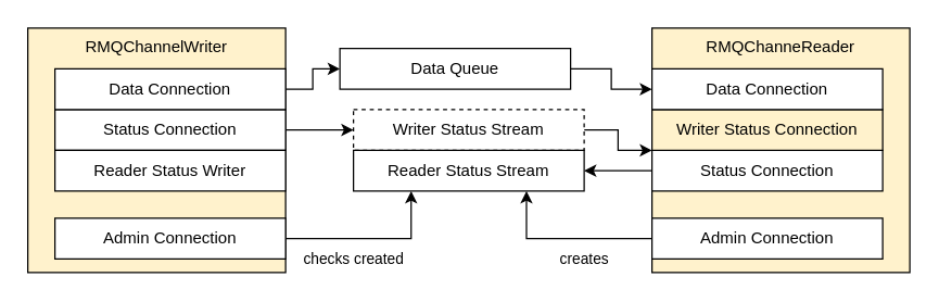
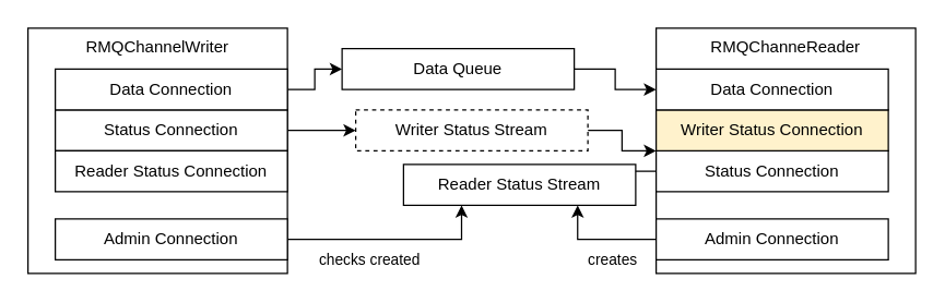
  <mxCell id="0" />
  <mxCell id="1" parent="0" />
- <mxCell id="2" value="RMQChannelWriter" style="rounded=0;whiteSpace=wrap;html=1;verticalAlign=top;fillColor=#fff2cc;" parent="1" vertex="1"><mxGeometry x="20" y="20" width="190" height="180" as="geometry" /></mxCell>
+ <mxCell id="2" value="RMQChannelWriter" style="rounded=0;whiteSpace=wrap;html=1;verticalAlign=top;" parent="1" vertex="1"><mxGeometry x="20" y="20" width="190" height="180" as="geometry" /></mxCell>
  <mxCell id="3" style="edgeStyle=orthogonalEdgeStyle;rounded=0;orthogonalLoop=1;jettySize=auto;html=1;entryX=0;entryY=0.5;entryDx=0;entryDy=0;" parent="1" source="4" target="16" edge="1"><mxGeometry relative="1" as="geometry" /></mxCell>
  <mxCell id="4" value="Status Connection" style="rounded=0;whiteSpace=wrap;html=1;verticalAlign=middle;align=center;" parent="1" vertex="1"><mxGeometry x="40" y="80" width="170" height="30" as="geometry" /></mxCell>
- <mxCell id="5" value="Reader Status Writer" style="rounded=0;whiteSpace=wrap;html=1;verticalAlign=middle;align=center;" parent="1" vertex="1"><mxGeometry x="40" y="110" width="170" height="30" as="geometry" /></mxCell>
+ <mxCell id="5" value="Reader Status Connection" style="rounded=0;whiteSpace=wrap;html=1;verticalAlign=middle;align=center;" parent="1" vertex="1"><mxGeometry x="40" y="110" width="170" height="30" as="geometry" /></mxCell>
  <mxCell id="6" style="edgeStyle=orthogonalEdgeStyle;rounded=0;orthogonalLoop=1;jettySize=auto;html=1;entryX=0;entryY=0.5;entryDx=0;entryDy=0;" parent="1" source="7" target="14" edge="1"><mxGeometry relative="1" as="geometry" /></mxCell>
  <mxCell id="7" value="Data Connection" style="rounded=0;whiteSpace=wrap;html=1;verticalAlign=middle;align=center;" parent="1" vertex="1"><mxGeometry x="40" y="50" width="170" height="30" as="geometry" /></mxCell>
- <mxCell id="8" value="RMQChanneReader" style="rounded=0;whiteSpace=wrap;html=1;verticalAlign=top;fillColor=#fff2cc;" parent="1" vertex="1"><mxGeometry x="480" y="20" width="190" height="180" as="geometry" /></mxCell>
+ <mxCell id="8" value="RMQChanneReader" style="rounded=0;whiteSpace=wrap;html=1;verticalAlign=top;" parent="1" vertex="1"><mxGeometry x="480" y="20" width="190" height="180" as="geometry" /></mxCell>
  <mxCell id="9" style="edgeStyle=orthogonalEdgeStyle;rounded=0;orthogonalLoop=1;jettySize=auto;html=1;" parent="1" source="10" target="17" edge="1"><mxGeometry relative="1" as="geometry" /></mxCell>
  <mxCell id="10" value="Status Connection" style="rounded=0;whiteSpace=wrap;html=1;verticalAlign=middle;align=center;" parent="1" vertex="1"><mxGeometry x="480" y="110" width="170" height="30" as="geometry" /></mxCell>
  <mxCell id="11" value="Writer Status Connection" style="rounded=0;whiteSpace=wrap;html=1;verticalAlign=middle;align=center;fillColor=#fff2cc;" parent="1" vertex="1"><mxGeometry x="480" y="80" width="170" height="30" as="geometry" /></mxCell>
  <mxCell id="12" value="Data Connection" style="rounded=0;whiteSpace=wrap;html=1;verticalAlign=middle;align=center;" parent="1" vertex="1"><mxGeometry x="480" y="50" width="170" height="30" as="geometry" /></mxCell>
  <mxCell id="13" style="edgeStyle=orthogonalEdgeStyle;rounded=0;orthogonalLoop=1;jettySize=auto;html=1;entryX=0;entryY=0.5;entryDx=0;entryDy=0;" parent="1" source="14" target="12" edge="1"><mxGeometry relative="1" as="geometry" /></mxCell>
  <mxCell id="14" value="Data Queue" style="rounded=0;whiteSpace=wrap;html=1;verticalAlign=middle;align=center;" parent="1" vertex="1"><mxGeometry x="250" y="35" width="170" height="30" as="geometry" /></mxCell>
  <mxCell id="15" style="edgeStyle=orthogonalEdgeStyle;rounded=0;orthogonalLoop=1;jettySize=auto;html=1;" parent="1" source="16" target="8" edge="1"><mxGeometry relative="1" as="geometry" /></mxCell>
  <mxCell id="16" value="Writer Status Stream" style="rounded=0;whiteSpace=wrap;html=1;verticalAlign=middle;align=center;dashed=1;" parent="1" vertex="1"><mxGeometry x="260" y="80" width="170" height="30" as="geometry" /></mxCell>
- <mxCell id="17" value="Reader Status Stream" style="rounded=0;whiteSpace=wrap;html=1;verticalAlign=middle;align=center;" parent="1" vertex="1"><mxGeometry x="260" y="110" width="170" height="30" as="geometry" /></mxCell>
+ <mxCell id="17" value="Reader Status Stream" style="rounded=0;whiteSpace=wrap;html=1;verticalAlign=middle;align=center;" parent="1" vertex="1"><mxGeometry x="295" y="120" width="170" height="30" as="geometry" /></mxCell>
  <mxCell id="18" value="creates" style="edgeStyle=orthogonalEdgeStyle;rounded=0;orthogonalLoop=1;jettySize=auto;html=1;entryX=0.75;entryY=1;entryDx=0;entryDy=0;" parent="1" source="19" target="17" edge="1"><mxGeometry x="-0.216" y="15" relative="1" as="geometry"><mxPoint as="offset" /></mxGeometry></mxCell>
  <mxCell id="19" value="Admin Connection" style="rounded=0;whiteSpace=wrap;html=1;verticalAlign=middle;align=center;" parent="1" vertex="1"><mxGeometry x="480" y="160" width="170" height="30" as="geometry" /></mxCell>
  <mxCell id="20" value="checks created" style="edgeStyle=orthogonalEdgeStyle;rounded=0;orthogonalLoop=1;jettySize=auto;html=1;entryX=0.25;entryY=1;entryDx=0;entryDy=0;" parent="1" source="21" target="17" edge="1"><mxGeometry x="-0.216" y="-15" relative="1" as="geometry"><mxPoint as="offset" /></mxGeometry></mxCell>
  <mxCell id="21" value="Admin Connection" style="rounded=0;whiteSpace=wrap;html=1;verticalAlign=middle;align=center;" parent="1" vertex="1"><mxGeometry x="40" y="160" width="170" height="30" as="geometry" /></mxCell>
